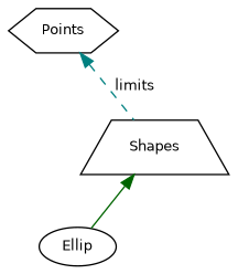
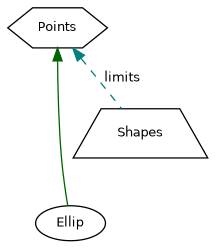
  digraph {
    node [color=black fillcolor=white fontname=Helvetica fontsize=10 style=filled]
    edge [dir=back fontname=Helvetica fontsize=10 labelfontname=Helvetica labelfontsize=10]
    n1 [height=0.2 label=Ellip shape=ellipse width=0.4]
    n2 [height=0.2 label=Shapes shape=trapezium width=0.4]
    n3 [height=0.2 label=Points shape=hexagon width=0.4]
-   n2 -> n1 [color=darkgreen style=solid]
+   n3 -> n1 [color=darkgreen style=solid]
    n3 -> n2 [color=teal label=" limits" style=dashed]
  }
